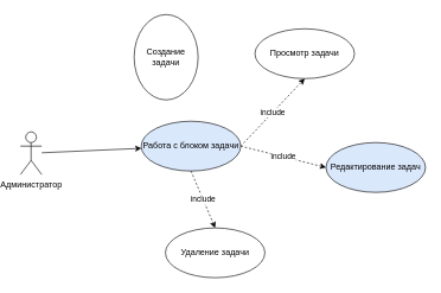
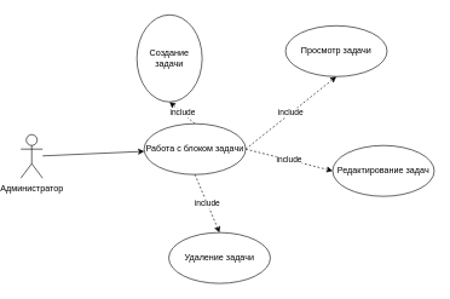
  <mxCell id="0" />
  <mxCell id="1" parent="0" />
  <mxCell id="2" style="rounded=0;orthogonalLoop=1;jettySize=auto;html=1;" edge="1" parent="1" source="3" target="7"><mxGeometry relative="1" as="geometry" /></mxCell>
  <mxCell id="3" value="Администратор" style="shape=umlActor;verticalLabelPosition=bottom;verticalAlign=top;html=1;" vertex="1" parent="1"><mxGeometry x="20" y="185" width="30" height="60" as="geometry" /></mxCell>
- <mxCell id="4" value="Просмотр задачи" style="ellipse;whiteSpace=wrap;html=1;" vertex="1" parent="1"><mxGeometry x="350" y="40" width="140" height="70" as="geometry" /></mxCell>
+ <mxCell id="4" value="Просмотр задачи" style="ellipse;whiteSpace=wrap;html=1;" vertex="1" parent="1"><mxGeometry x="385" y="35" width="140" height="70" as="geometry" /></mxCell>
  <mxCell id="5" value="Удаление задачи" style="ellipse;whiteSpace=wrap;html=1;" vertex="1" parent="1"><mxGeometry x="224" y="320" width="140" height="70" as="geometry" /></mxCell>
- <mxCell id="7" value="Работа с блоком задачи" style="ellipse;whiteSpace=wrap;html=1;fillColor=#dae8fc;" vertex="1" parent="1"><mxGeometry x="190" y="170" width="140" height="70" as="geometry" /></mxCell>
+ <mxCell id="6" value="include" style="rounded=0;orthogonalLoop=1;jettySize=auto;html=1;entryX=0.5;entryY=1;entryDx=0;entryDy=0;dashed=1;exitX=0.5;exitY=0;exitDx=0;exitDy=0;" edge="1" parent="1" source="7" target="8"><mxGeometry relative="1" as="geometry"><mxPoint x="260" y="170" as="sourcePoint" /></mxGeometry></mxCell>
+ <mxCell id="7" value="Работа с блоком задачи" style="ellipse;whiteSpace=wrap;html=1;" vertex="1" parent="1"><mxGeometry x="190" y="170" width="140" height="70" as="geometry" /></mxCell>
  <mxCell id="8" value="Создание задачи" style="ellipse;whiteSpace=wrap;html=1;" vertex="1" parent="1"><mxGeometry x="180" y="20" width="90" height="120" as="geometry" /></mxCell>
- <mxCell id="9" value="Редактирование задач" style="ellipse;whiteSpace=wrap;html=1;fillColor=#dae8fc;" vertex="1" parent="1"><mxGeometry x="450" y="200" width="140" height="70" as="geometry" /></mxCell>
+ <mxCell id="9" value="Редактирование задач" style="ellipse;whiteSpace=wrap;html=1;" vertex="1" parent="1"><mxGeometry x="450" y="200" width="140" height="70" as="geometry" /></mxCell>
  <mxCell id="10" value="include" style="rounded=0;orthogonalLoop=1;jettySize=auto;html=1;entryX=0.5;entryY=1;entryDx=0;entryDy=0;dashed=1;exitX=1;exitY=0.5;exitDx=0;exitDy=0;" edge="1" parent="1" source="7" target="4"><mxGeometry relative="1" as="geometry"><mxPoint x="350" y="190" as="sourcePoint" /><mxPoint x="340" y="110" as="targetPoint" /></mxGeometry></mxCell>
  <mxCell id="11" value="include" style="rounded=0;orthogonalLoop=1;jettySize=auto;html=1;entryX=0;entryY=0.5;entryDx=0;entryDy=0;dashed=1;exitX=1;exitY=0.5;exitDx=0;exitDy=0;" edge="1" parent="1" source="7" target="9"><mxGeometry relative="1" as="geometry"><mxPoint x="290" y="200" as="sourcePoint" /><mxPoint x="280" y="120" as="targetPoint" /></mxGeometry></mxCell>
  <mxCell id="12" value="include" style="rounded=0;orthogonalLoop=1;jettySize=auto;html=1;entryX=0.5;entryY=0;entryDx=0;entryDy=0;dashed=1;exitX=0.5;exitY=1;exitDx=0;exitDy=0;" edge="1" parent="1" source="7" target="5"><mxGeometry relative="1" as="geometry"><mxPoint x="300" y="210" as="sourcePoint" /><mxPoint x="290" y="130" as="targetPoint" /></mxGeometry></mxCell>
